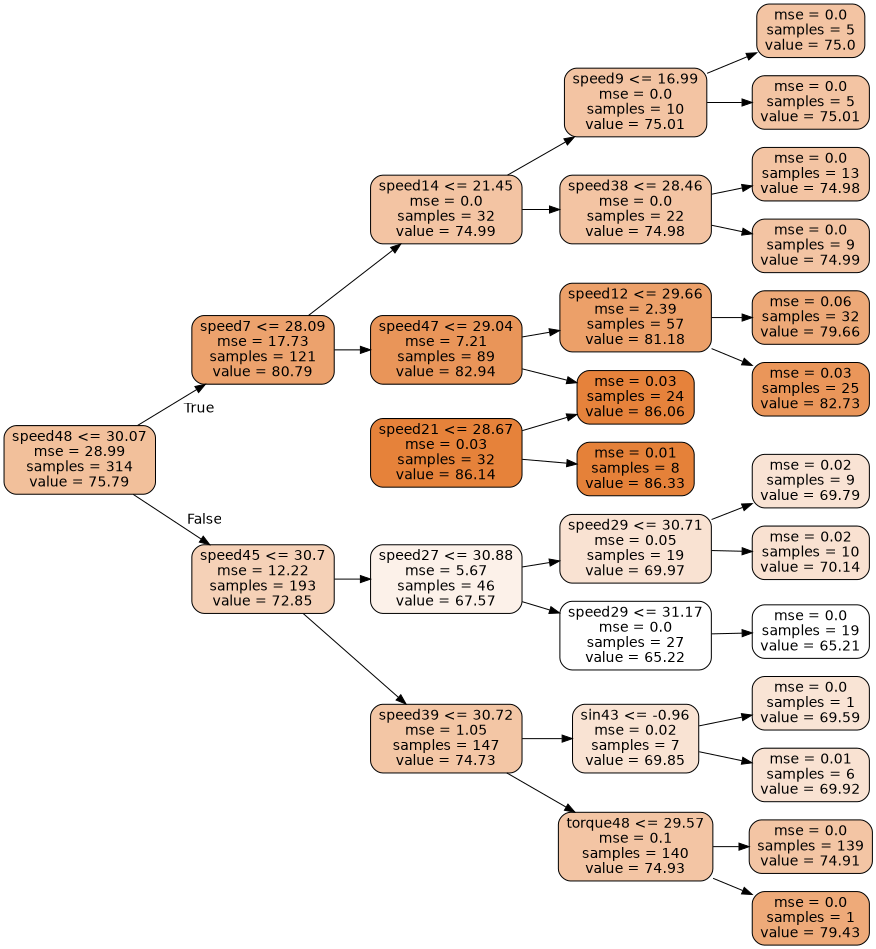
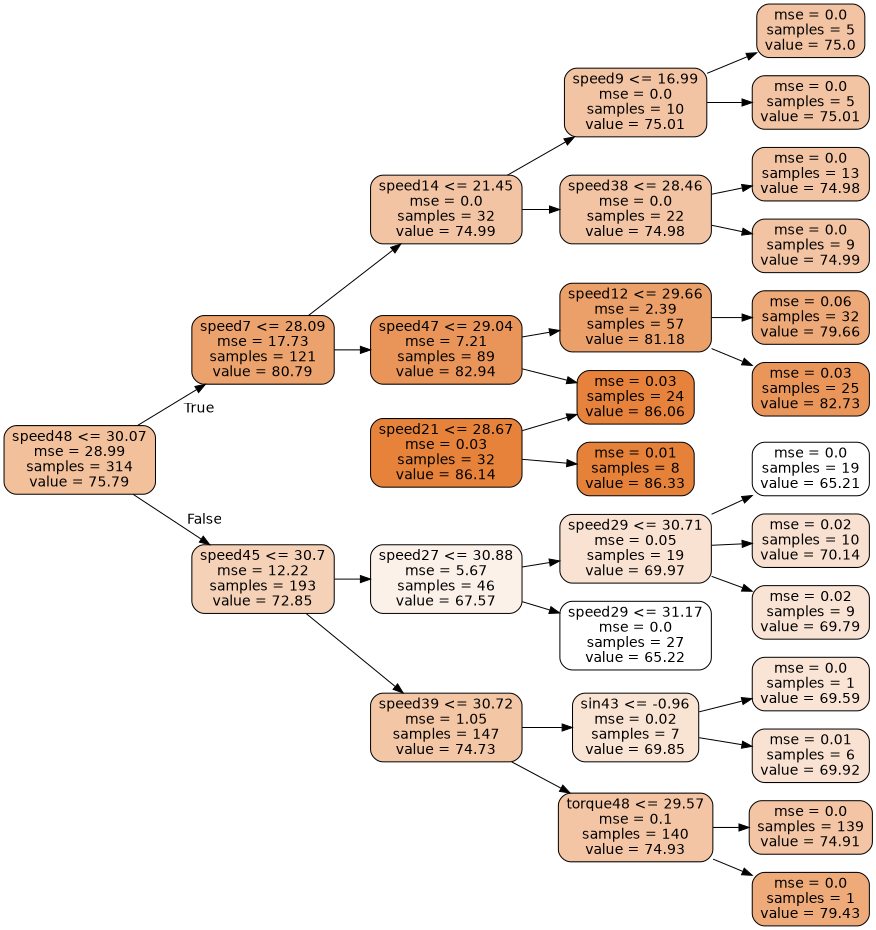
  digraph {
    rankdir=LR
    node [color=black fillcolor="#e5813976" fontname=helvetica shape=box style="filled, rounded"]
    edge [fontname=helvetica]
    n1 [fillcolor="#e5813980" label="speed48 <= 30.07\nmse = 28.99\nsamples = 314\nvalue = 75.79"]
    n2 [fillcolor="#e58139bc" label="speed7 <= 28.09\nmse = 17.73\nsamples = 121\nvalue = 80.79"]
    n3 [fillcolor="#e581395c" label="speed45 <= 30.7\nmse = 12.22\nsamples = 193\nvalue = 72.85"]
    n4 [label="speed14 <= 21.45\nmse = 0.0\nsamples = 32\nvalue = 74.99"]
    n5 [fillcolor="#e58139d6" label="speed47 <= 29.04\nmse = 7.21\nsamples = 89\nvalue = 82.94"]
    n6 [fillcolor="#e5813973" label="speed39 <= 30.72\nmse = 1.05\nsamples = 147\nvalue = 74.73"]
    n7 [fillcolor="#e581391c" label="speed27 <= 30.88\nmse = 5.67\nsamples = 46\nvalue = 67.57"]
    n8 [label="speed9 <= 16.99\nmse = 0.0\nsamples = 10\nvalue = 75.01"]
    n9 [label="speed38 <= 28.46\nmse = 0.0\nsamples = 22\nvalue = 74.98"]
    n10 [fillcolor="#e58139c1" label="speed12 <= 29.66\nmse = 2.39\nsamples = 57\nvalue = 81.18"]
    n11 [fillcolor="#e58139fc" label="mse = 0.03\nsamples = 24\nvalue = 86.06"]
    n12 [label="mse = 0.0\nsamples = 5\nvalue = 75.01"]
    n13 [label="mse = 0.0\nsamples = 5\nvalue = 75.0"]
    n14 [label="mse = 0.0\nsamples = 9\nvalue = 74.99"]
    n15 [label="mse = 0.0\nsamples = 13\nvalue = 74.98"]
    n16 [fillcolor="#e58139fd" label="speed21 <= 28.67\nmse = 0.03\nsamples = 32\nvalue = 86.14"]
    n17 [fillcolor="#e58139ff" label="mse = 0.01\nsamples = 8\nvalue = 86.33"]
    n18 [fillcolor="#e58139d4" label="mse = 0.03\nsamples = 25\nvalue = 82.73"]
    n19 [fillcolor="#e58139ae" label="mse = 0.06\nsamples = 32\nvalue = 79.66"]
    n20 [fillcolor="#e5813975" label="torque48 <= 29.57\nmse = 0.1\nsamples = 140\nvalue = 74.93"]
    n21 [fillcolor="#e5813938" label="sin43 <= -0.96\nmse = 0.02\nsamples = 7\nvalue = 69.85"]
    n22 [fillcolor="#e5813939" label="speed29 <= 30.71\nmse = 0.05\nsamples = 19\nvalue = 69.97"]
    n23 [fillcolor="#e5813900" label="speed29 <= 31.17\nmse = 0.0\nsamples = 27\nvalue = 65.22"]
    n24 [fillcolor="#e5813975" label="mse = 0.0\nsamples = 139\nvalue = 74.91"]
    n25 [fillcolor="#e58139ac" label="mse = 0.0\nsamples = 1\nvalue = 79.43"]
    n26 [fillcolor="#e5813935" label="mse = 0.0\nsamples = 1\nvalue = 69.59"]
    n27 [fillcolor="#e5813939" label="mse = 0.01\nsamples = 6\nvalue = 69.92"]
    n28 [fillcolor="#e581393b" label="mse = 0.02\nsamples = 10\nvalue = 70.14"]
    n29 [fillcolor="#e5813937" label="mse = 0.02\nsamples = 9\nvalue = 69.79"]
    n30 [fillcolor="#e5813900" label="mse = 0.0\nsamples = 19\nvalue = 65.21"]
    n1 -> n2 [headlabel=True labelangle=45 labeldistance=2.5]
    n1 -> n3 [headlabel=False labelangle=-45 labeldistance=2.5]
    n2 -> n4
    n2 -> n5
    n3 -> n6
    n3 -> n7
    n4 -> n8
    n4 -> n9
    n5 -> n10
    n5 -> n11
    n6 -> n20
    n6 -> n21
    n7 -> n22
    n7 -> n23
    n8 -> n12
    n8 -> n13
    n9 -> n14
    n9 -> n15
    n10 -> n18
    n10 -> n19
    n16 -> n11
    n16 -> n17
    n20 -> n24
    n20 -> n25
    n21 -> n26
    n21 -> n27
    n22 -> n28
    n22 -> n29
-   n23 -> n30
+   n22 -> n30
  }
